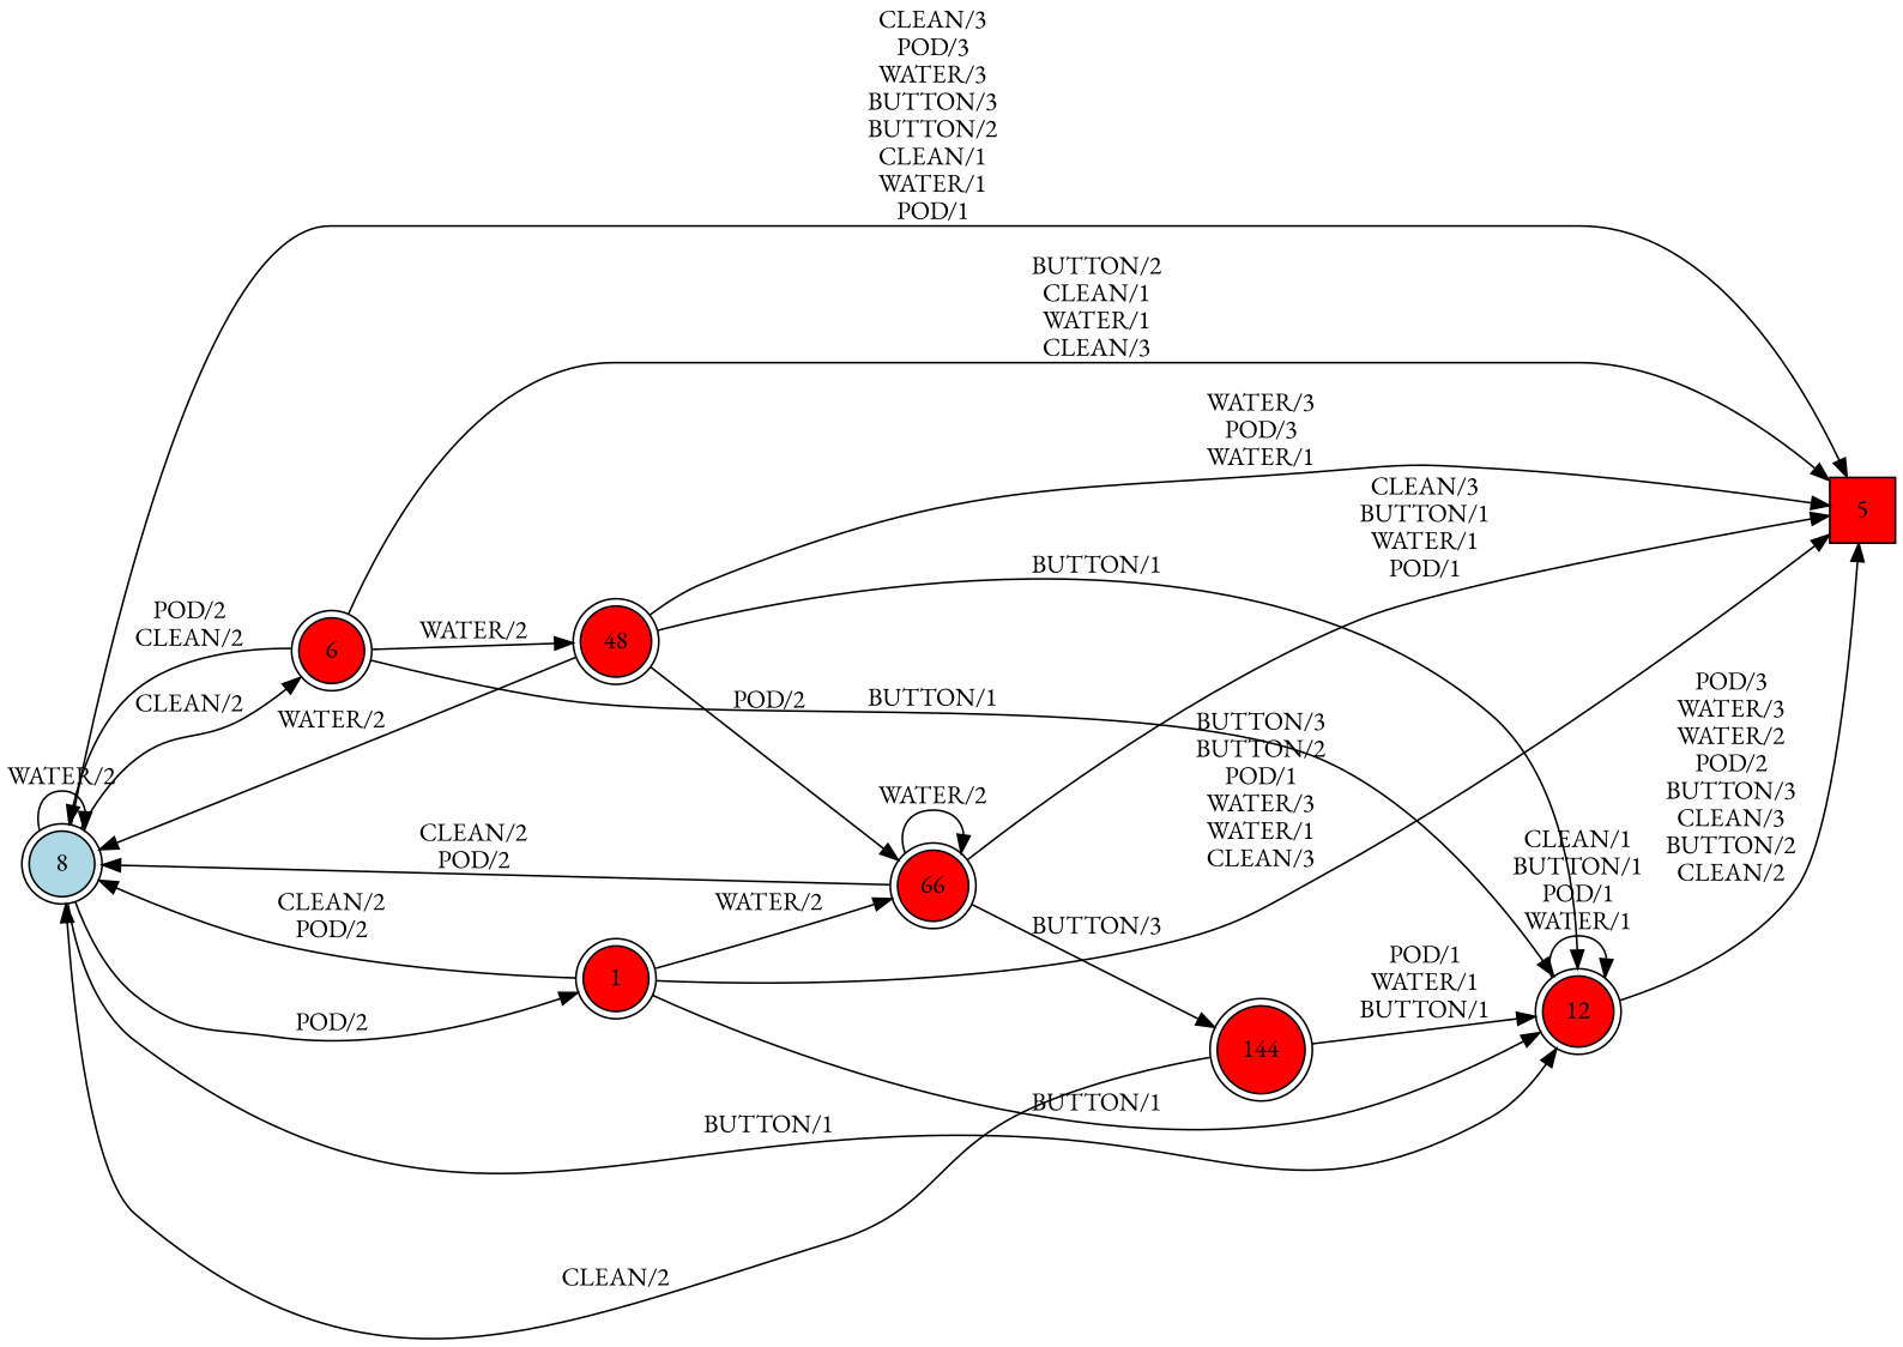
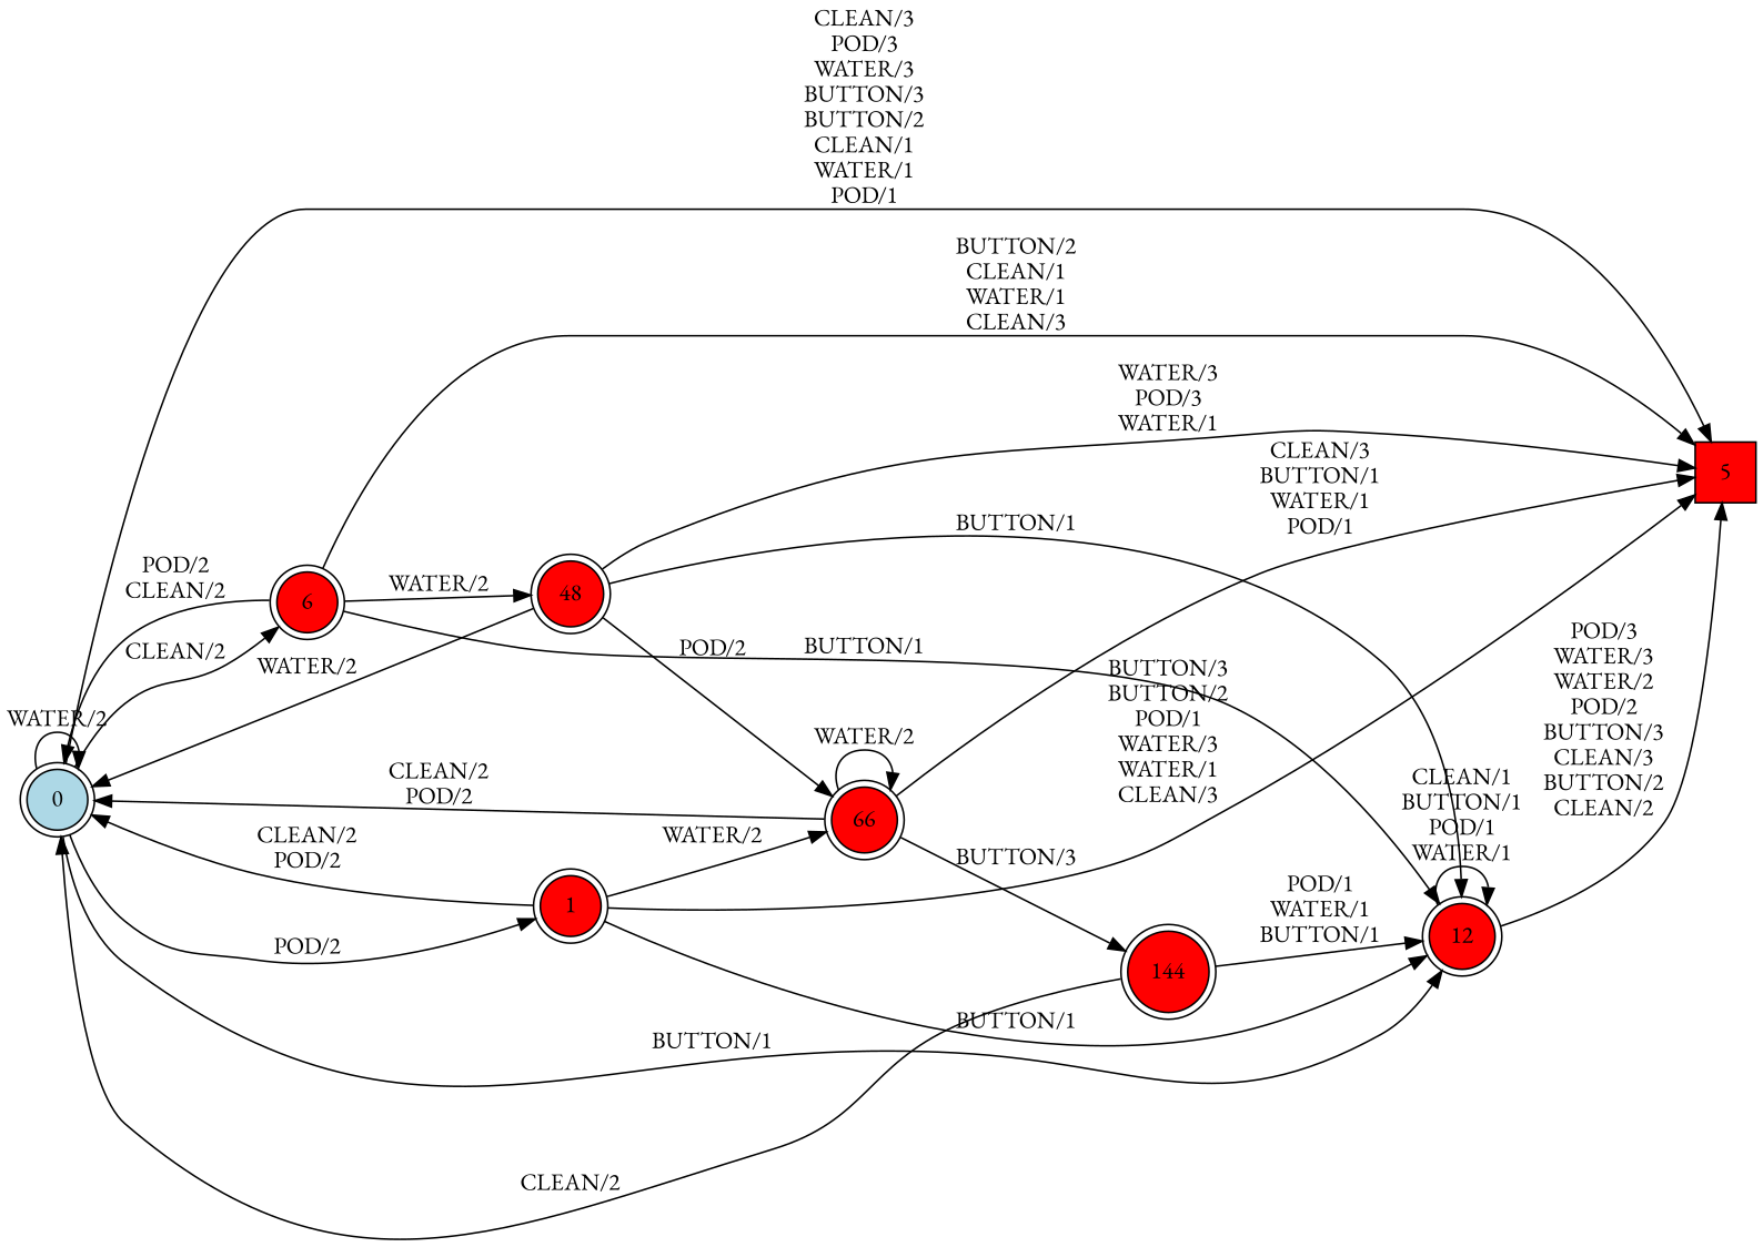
  digraph {
    rankdir=LR
    fontname="EB Garamond"
    node [fillcolor=red shape=doublecircle style=filled fontname="EB Garamond"]
    edge [fontname="EB Garamond"]
-   0 [fillcolor=lightblue isInitial=True label=8]
+   0 [fillcolor=lightblue isInitial=True]
    1
    5 [shape=square]
    6
    12
    66
    48
    144
    0 -> 0 [label="WATER/2"]
    0 -> 1 [label="POD/2"]
    0 -> 5 [label="CLEAN/3\nPOD/3\nWATER/3\nBUTTON/3\nBUTTON/2\nCLEAN/1\nWATER/1\nPOD/1"]
    0 -> 6 [label="CLEAN/2"]
    0 -> 12 [label="BUTTON/1"]
    1 -> 0 [label="CLEAN/2\nPOD/2"]
    1 -> 5 [label="BUTTON/3\nBUTTON/2\nPOD/1\nWATER/3\nWATER/1\nCLEAN/3"]
    1 -> 12 [label="BUTTON/1"]
    1 -> 66 [label="WATER/2"]
    6 -> 0 [label="POD/2\nCLEAN/2"]
    6 -> 5 [label="BUTTON/2\nCLEAN/1\nWATER/1\nCLEAN/3"]
    6 -> 12 [label="BUTTON/1"]
    6 -> 48 [label="WATER/2"]
    12 -> 5 [label="POD/3\nWATER/3\nWATER/2\nPOD/2\nBUTTON/3\nCLEAN/3\nBUTTON/2\nCLEAN/2"]
    12 -> 12 [label="CLEAN/1\nBUTTON/1\nPOD/1\nWATER/1"]
    66 -> 0 [label="CLEAN/2\nPOD/2"]
    66 -> 5 [label="CLEAN/3\nBUTTON/1\nWATER/1\nPOD/1"]
    66 -> 66 [label="WATER/2"]
    66 -> 144 [label="BUTTON/3"]
    48 -> 0 [label="WATER/2"]
    48 -> 5 [label="WATER/3\nPOD/3\nWATER/1"]
    48 -> 12 [label="BUTTON/1"]
    48 -> 66 [label="POD/2"]
    144 -> 0 [label="CLEAN/2"]
    144 -> 12 [label="POD/1\nWATER/1\nBUTTON/1"]
  }
